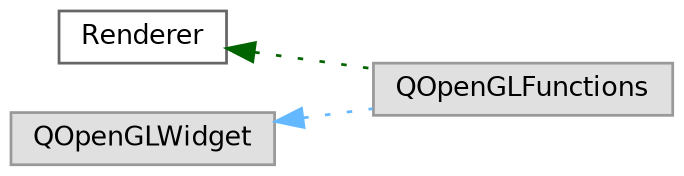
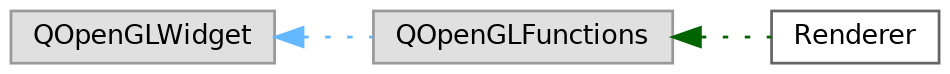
  digraph {
    rankdir=LR
    node [color=grey60 fillcolor="#E0E0E0" fontname=Helvetica fontsize=10 shape=box style=filled]
    edge [dir=back fontname=Helvetica fontsize=10 labelfontname=Helvetica labelfontsize=10 style=dotted]
    n1 [height=0.2 label=QOpenGLFunctions width=0.4]
    n2 [color=grey40 fillcolor=white height=0.2 label=Renderer width=0.4]
    n3 [height=0.2 label=QOpenGLWidget width=0.4]
-   n2 -> n1 [color=darkgreen]
+   n1 -> n2 [color=darkgreen]
    n3 -> n1 [color=steelblue1]
  }
